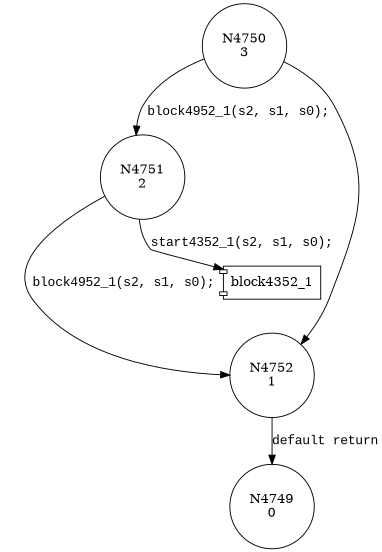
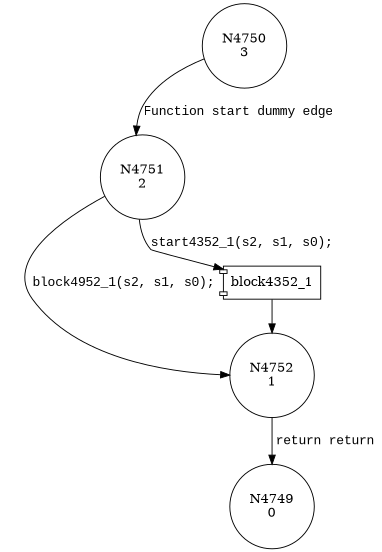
  digraph {
    node [shape=circle]
    edge [fontname="Courier New"]
    n1 [label="N4751\n2"]
    n2 [label="N4752\n1"]
    n3 [label=block4352_1 shape=component]
    n4 [label="N4749\n0"]
    n5 [label="N4750\n3"]
    n1 -> n2 [label="block4952_1(s2, s1, s0);"]
    n1 -> n3 [label="start4352_1(s2, s1, s0);"]
-   n2 -> n4 [label="default return"]
-   n5 -> n2
-   n5 -> n1 [label="block4952_1(s2, s1, s0);"]
+   n2 -> n4 [label="return return"]
+   n3 -> n2
+   n5 -> n1 [label="Function start dummy edge"]
  }
